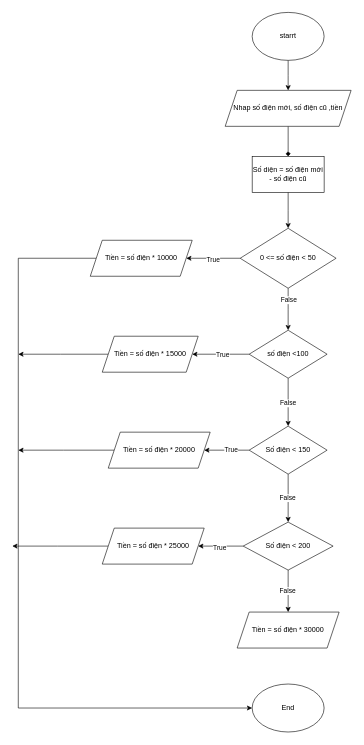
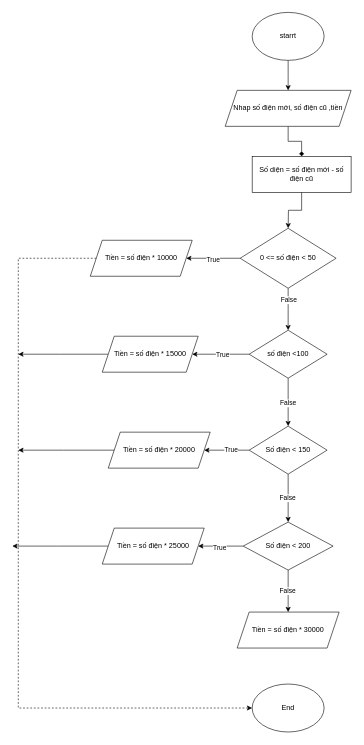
  <mxCell id="0" />
  <mxCell id="1" parent="0" />
  <mxCell id="2" style="edgeStyle=orthogonalEdgeStyle;rounded=0;orthogonalLoop=1;jettySize=auto;html=1;" parent="1" source="3" edge="1"><mxGeometry relative="1" as="geometry"><mxPoint x="480" y="150" as="targetPoint" /></mxGeometry></mxCell>
  <mxCell id="3" value="starrt" style="ellipse;whiteSpace=wrap;html=1;" parent="1" vertex="1"><mxGeometry x="420" y="20" width="120" height="80" as="geometry" /></mxCell>
  <mxCell id="4" style="edgeStyle=orthogonalEdgeStyle;rounded=0;orthogonalLoop=1;jettySize=auto;html=1;endArrow=diamond;" parent="1" source="5" target="7" edge="1"><mxGeometry relative="1" as="geometry"><mxPoint x="480" y="260" as="targetPoint" /></mxGeometry></mxCell>
  <mxCell id="5" value="Nhap số điện mới, số điện cũ ,tiền" style="shape=parallelogram;perimeter=parallelogramPerimeter;whiteSpace=wrap;html=1;fixedSize=1;" parent="1" vertex="1"><mxGeometry x="375" y="150" width="210" height="60" as="geometry" /></mxCell>
  <mxCell id="6" style="edgeStyle=orthogonalEdgeStyle;rounded=0;orthogonalLoop=1;jettySize=auto;html=1;" parent="1" source="7" edge="1"><mxGeometry relative="1" as="geometry"><mxPoint x="480" y="380" as="targetPoint" /></mxGeometry></mxCell>
- <mxCell id="7" value="Số diện = số điện mới - số điện cũ" style="rounded=0;whiteSpace=wrap;html=1;" parent="1" vertex="1"><mxGeometry x="420" y="260" width="120" height="60" as="geometry" /></mxCell>
+ <mxCell id="7" value="Số diện = số điện mới - số điện cũ" style="rounded=0;whiteSpace=wrap;html=1;" parent="1" vertex="1"><mxGeometry x="420" y="260" width="165" height="60" as="geometry" /></mxCell>
  <mxCell id="8" style="edgeStyle=orthogonalEdgeStyle;rounded=0;orthogonalLoop=1;jettySize=auto;html=1;" parent="1" source="12" edge="1"><mxGeometry relative="1" as="geometry"><mxPoint x="480" y="550" as="targetPoint" /></mxGeometry></mxCell>
  <mxCell id="9" value="False" style="edgeLabel;html=1;align=center;verticalAlign=middle;resizable=0;points=[];" parent="8" vertex="1" connectable="0"><mxGeometry x="0.139" y="2" relative="1" as="geometry"><mxPoint x="-2" y="-20" as="offset" /></mxGeometry></mxCell>
  <mxCell id="10" style="edgeStyle=orthogonalEdgeStyle;rounded=0;orthogonalLoop=1;jettySize=auto;html=1;" parent="1" source="12" edge="1"><mxGeometry relative="1" as="geometry"><mxPoint x="310" y="430" as="targetPoint" /></mxGeometry></mxCell>
  <mxCell id="11" value="True" style="edgeLabel;html=1;align=center;verticalAlign=middle;resizable=0;points=[];" parent="10" vertex="1" connectable="0"><mxGeometry x="0.016" y="1" relative="1" as="geometry"><mxPoint as="offset" /></mxGeometry></mxCell>
  <mxCell id="12" value="0 &amp;lt;= số điện &amp;lt; 50" style="rhombus;whiteSpace=wrap;html=1;" parent="1" vertex="1"><mxGeometry x="400" y="380" width="160" height="100" as="geometry" /></mxCell>
  <mxCell id="13" style="edgeStyle=orthogonalEdgeStyle;rounded=0;orthogonalLoop=1;jettySize=auto;html=1;" parent="1" source="17" edge="1"><mxGeometry relative="1" as="geometry"><mxPoint x="480" y="710" as="targetPoint" /></mxGeometry></mxCell>
  <mxCell id="14" value="False" style="edgeLabel;html=1;align=center;verticalAlign=middle;resizable=0;points=[];" parent="13" vertex="1" connectable="0"><mxGeometry x="-0.006" y="-1" relative="1" as="geometry"><mxPoint x="-1" as="offset" /></mxGeometry></mxCell>
  <mxCell id="15" style="edgeStyle=orthogonalEdgeStyle;rounded=0;orthogonalLoop=1;jettySize=auto;html=1;" parent="1" source="17" edge="1"><mxGeometry relative="1" as="geometry"><mxPoint x="320" y="590" as="targetPoint" /></mxGeometry></mxCell>
  <mxCell id="16" value="True" style="edgeLabel;html=1;align=center;verticalAlign=middle;resizable=0;points=[];" parent="15" vertex="1" connectable="0"><mxGeometry x="-0.068" relative="1" as="geometry"><mxPoint as="offset" /></mxGeometry></mxCell>
  <mxCell id="17" value="số điện &amp;lt;100" style="rhombus;whiteSpace=wrap;html=1;" parent="1" vertex="1"><mxGeometry x="415" y="550" width="130" height="80" as="geometry" /></mxCell>
  <mxCell id="18" style="edgeStyle=orthogonalEdgeStyle;rounded=0;orthogonalLoop=1;jettySize=auto;html=1;" parent="1" source="22" edge="1"><mxGeometry relative="1" as="geometry"><mxPoint x="480" y="870" as="targetPoint" /></mxGeometry></mxCell>
  <mxCell id="19" value="False" style="edgeLabel;html=1;align=center;verticalAlign=middle;resizable=0;points=[];" parent="18" vertex="1" connectable="0"><mxGeometry x="-0.039" y="-2" relative="1" as="geometry"><mxPoint as="offset" /></mxGeometry></mxCell>
  <mxCell id="20" style="edgeStyle=orthogonalEdgeStyle;rounded=0;orthogonalLoop=1;jettySize=auto;html=1;" parent="1" source="22" edge="1"><mxGeometry relative="1" as="geometry"><mxPoint x="340" y="750" as="targetPoint" /></mxGeometry></mxCell>
  <mxCell id="21" value="True" style="edgeLabel;html=1;align=center;verticalAlign=middle;resizable=0;points=[];" parent="20" vertex="1" connectable="0"><mxGeometry x="-0.188" y="-1" relative="1" as="geometry"><mxPoint as="offset" /></mxGeometry></mxCell>
  <mxCell id="22" value="Số điện &amp;lt; 150" style="rhombus;whiteSpace=wrap;html=1;" parent="1" vertex="1"><mxGeometry x="415" y="710" width="130" height="80" as="geometry" /></mxCell>
  <mxCell id="23" style="edgeStyle=orthogonalEdgeStyle;rounded=0;orthogonalLoop=1;jettySize=auto;html=1;" parent="1" source="27" edge="1"><mxGeometry relative="1" as="geometry"><mxPoint x="330" y="910" as="targetPoint" /></mxGeometry></mxCell>
  <mxCell id="24" value="True" style="edgeLabel;html=1;align=center;verticalAlign=middle;resizable=0;points=[];" parent="23" vertex="1" connectable="0"><mxGeometry x="0.054" y="2" relative="1" as="geometry"><mxPoint as="offset" /></mxGeometry></mxCell>
  <mxCell id="25" style="edgeStyle=orthogonalEdgeStyle;rounded=0;orthogonalLoop=1;jettySize=auto;html=1;" parent="1" source="27" edge="1"><mxGeometry relative="1" as="geometry"><mxPoint x="480" y="1020" as="targetPoint" /></mxGeometry></mxCell>
  <mxCell id="26" value="False" style="edgeLabel;html=1;align=center;verticalAlign=middle;resizable=0;points=[];" parent="25" vertex="1" connectable="0"><mxGeometry x="-0.044" y="-2" relative="1" as="geometry"><mxPoint as="offset" /></mxGeometry></mxCell>
  <mxCell id="27" value="Số điện &amp;lt; 200" style="rhombus;whiteSpace=wrap;html=1;" parent="1" vertex="1"><mxGeometry x="405" y="870" width="150" height="80" as="geometry" /></mxCell>
- <mxCell id="28" style="edgeStyle=orthogonalEdgeStyle;rounded=0;orthogonalLoop=1;jettySize=auto;html=1;entryX=0;entryY=0.5;entryDx=0;entryDy=0;" parent="1" source="29" target="37" edge="1"><mxGeometry relative="1" as="geometry"><mxPoint x="30" y="1170" as="targetPoint" /><Array as="points"><mxPoint x="30" y="430" /><mxPoint x="30" y="1180" /></Array></mxGeometry></mxCell>
+ <mxCell id="28" style="edgeStyle=orthogonalEdgeStyle;rounded=0;orthogonalLoop=1;jettySize=auto;html=1;entryX=0;entryY=0.5;entryDx=0;entryDy=0;dashed=1;" parent="1" source="29" target="37" edge="1"><mxGeometry relative="1" as="geometry"><mxPoint x="30" y="1170" as="targetPoint" /><Array as="points"><mxPoint x="30" y="430" /><mxPoint x="30" y="1180" /></Array></mxGeometry></mxCell>
  <mxCell id="29" value="Tiền = số điện * 10000" style="shape=parallelogram;perimeter=parallelogramPerimeter;whiteSpace=wrap;html=1;fixedSize=1;" parent="1" vertex="1"><mxGeometry x="150" y="400" width="170" height="60" as="geometry" /></mxCell>
  <mxCell id="30" style="edgeStyle=orthogonalEdgeStyle;rounded=0;orthogonalLoop=1;jettySize=auto;html=1;" parent="1" source="31" edge="1"><mxGeometry relative="1" as="geometry"><mxPoint x="30" y="590" as="targetPoint" /></mxGeometry></mxCell>
  <mxCell id="31" value="Tiền = số điện * 15000" style="shape=parallelogram;perimeter=parallelogramPerimeter;whiteSpace=wrap;html=1;fixedSize=1;" parent="1" vertex="1"><mxGeometry x="170" y="560" width="160" height="60" as="geometry" /></mxCell>
  <mxCell id="32" style="edgeStyle=orthogonalEdgeStyle;rounded=0;orthogonalLoop=1;jettySize=auto;html=1;" parent="1" source="33" edge="1"><mxGeometry relative="1" as="geometry"><mxPoint x="30" y="750" as="targetPoint" /></mxGeometry></mxCell>
  <mxCell id="33" value="Tiền = số điện * 20000" style="shape=parallelogram;perimeter=parallelogramPerimeter;whiteSpace=wrap;html=1;fixedSize=1;" parent="1" vertex="1"><mxGeometry x="180" y="720" width="170" height="60" as="geometry" /></mxCell>
  <mxCell id="34" style="edgeStyle=orthogonalEdgeStyle;rounded=0;orthogonalLoop=1;jettySize=auto;html=1;" parent="1" source="35" edge="1"><mxGeometry relative="1" as="geometry"><mxPoint x="20" y="910" as="targetPoint" /></mxGeometry></mxCell>
  <mxCell id="35" value="Tiền = số điện * 25000" style="shape=parallelogram;perimeter=parallelogramPerimeter;whiteSpace=wrap;html=1;fixedSize=1;" parent="1" vertex="1"><mxGeometry x="170" y="880" width="170" height="60" as="geometry" /></mxCell>
  <mxCell id="36" value="Tiền = số điện * 30000" style="shape=parallelogram;perimeter=parallelogramPerimeter;whiteSpace=wrap;html=1;fixedSize=1;" parent="1" vertex="1"><mxGeometry x="395" y="1020" width="170" height="60" as="geometry" /></mxCell>
  <mxCell id="37" value="End" style="ellipse;whiteSpace=wrap;html=1;" parent="1" vertex="1"><mxGeometry x="420" y="1140" width="120" height="80" as="geometry" /></mxCell>
